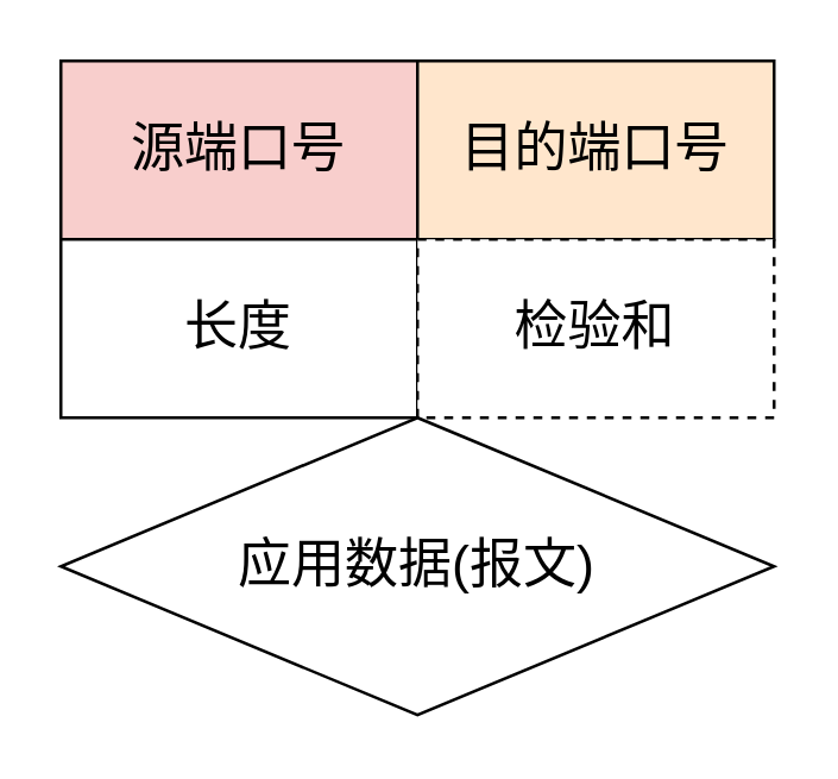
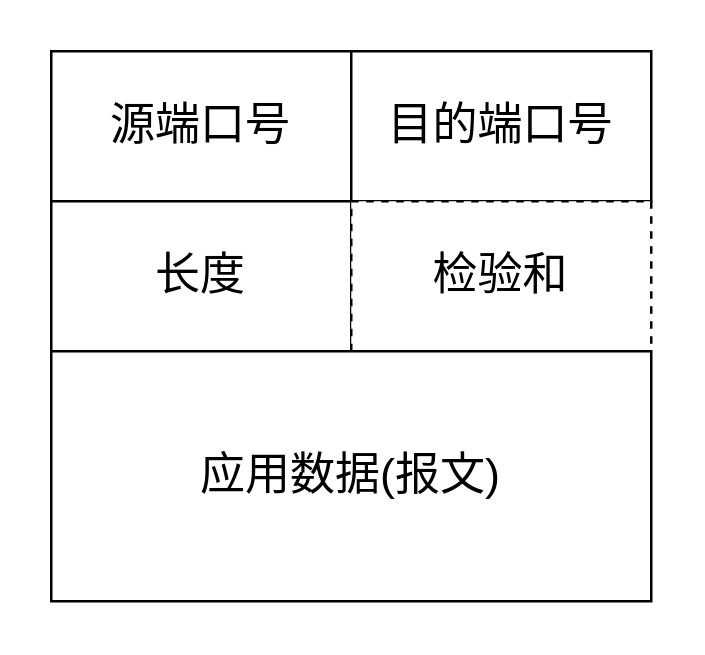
  <mxCell id="0" />
  <mxCell id="1" parent="0" />
  <mxCell id="2" value="" style="group" vertex="1" connectable="0" parent="1"><mxGeometry x="20" y="20" width="240" height="220" as="geometry" /></mxCell>
- <mxCell id="3" value="源端口号" style="rounded=0;whiteSpace=wrap;html=1;fontSize=18;fillColor=#f8cecc;" vertex="1" parent="2"><mxGeometry width="120" height="60" as="geometry" /></mxCell>
- <mxCell id="4" value="目的端口号" style="rounded=0;whiteSpace=wrap;html=1;fontSize=18;fillColor=#ffe6cc;" vertex="1" parent="2"><mxGeometry x="120" width="120" height="60" as="geometry" /></mxCell>
+ <mxCell id="3" value="源端口号" style="rounded=0;whiteSpace=wrap;html=1;fontSize=18;" vertex="1" parent="2"><mxGeometry width="120" height="60" as="geometry" /></mxCell>
+ <mxCell id="4" value="目的端口号" style="rounded=0;whiteSpace=wrap;html=1;fontSize=18;" vertex="1" parent="2"><mxGeometry x="120" width="120" height="60" as="geometry" /></mxCell>
  <mxCell id="5" value="长度" style="rounded=0;whiteSpace=wrap;html=1;fontSize=18;" vertex="1" parent="2"><mxGeometry y="60" width="120" height="60" as="geometry" /></mxCell>
  <mxCell id="6" value="检验和" style="rounded=0;whiteSpace=wrap;html=1;fontSize=18;dashed=1;" vertex="1" parent="2"><mxGeometry x="120" y="60" width="120" height="60" as="geometry" /></mxCell>
- <mxCell id="7" value="应用数据(报文)" style="rhombus;whiteSpace=wrap;html=1;fontSize=18;" vertex="1" parent="2"><mxGeometry y="120" width="240" height="100" as="geometry" /></mxCell>
+ <mxCell id="7" value="应用数据(报文)" style="rounded=0;whiteSpace=wrap;html=1;fontSize=18;" vertex="1" parent="2"><mxGeometry y="120" width="240" height="100" as="geometry" /></mxCell>
